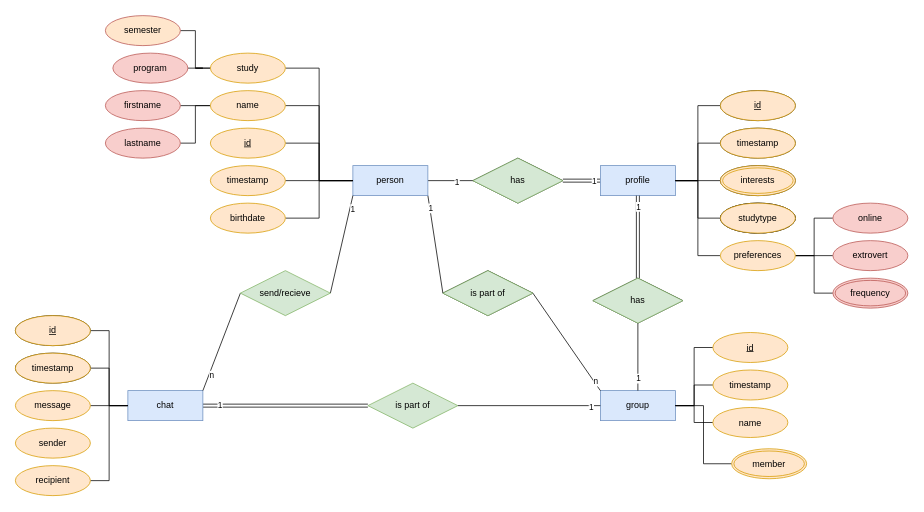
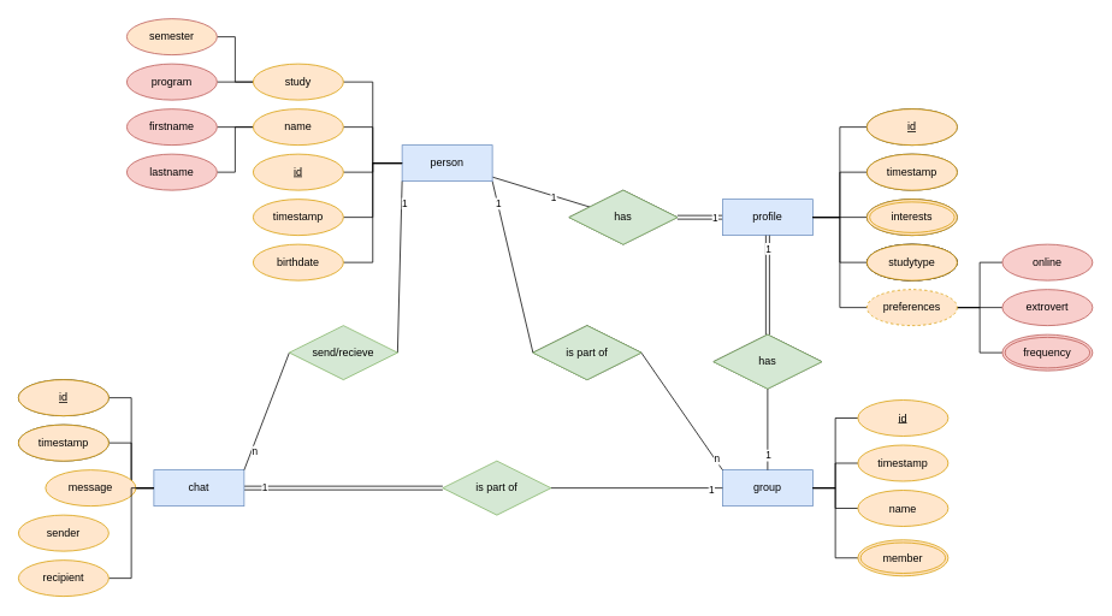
  <mxCell id="0" />
  <mxCell id="1" parent="0" />
  <mxCell id="2" style="edgeStyle=none;rounded=0;orthogonalLoop=1;jettySize=auto;html=1;endArrow=none;endFill=0;" edge="1" parent="1" source="6" target="13"><mxGeometry relative="1" as="geometry" /></mxCell>
  <mxCell id="3" value="1" style="edgeLabel;html=1;align=center;verticalAlign=middle;resizable=0;points=[];" vertex="1" connectable="0" parent="2"><mxGeometry x="0.257" y="-1" relative="1" as="geometry"><mxPoint as="offset" /></mxGeometry></mxCell>
  <mxCell id="4" style="rounded=0;orthogonalLoop=1;jettySize=auto;html=1;exitX=1;exitY=1;exitDx=0;exitDy=0;entryX=0;entryY=0.5;entryDx=0;entryDy=0;endArrow=none;endFill=0;" edge="1" parent="1" source="6" target="38"><mxGeometry relative="1" as="geometry" /></mxCell>
  <mxCell id="5" value="1" style="edgeLabel;html=1;align=center;verticalAlign=middle;resizable=0;points=[];" vertex="1" connectable="0" parent="4"><mxGeometry x="-0.746" y="1" relative="1" as="geometry"><mxPoint as="offset" /></mxGeometry></mxCell>
- <mxCell id="6" value="person" style="whiteSpace=wrap;html=1;align=center;fillColor=#dae8fc;strokeColor=#6c8ebf;" vertex="1" parent="1"><mxGeometry x="470" y="220" width="100" height="40" as="geometry" /></mxCell>
+ <mxCell id="6" value="person" style="whiteSpace=wrap;html=1;align=center;fillColor=#dae8fc;strokeColor=#6c8ebf;" vertex="1" parent="1"><mxGeometry x="445" y="160" width="100" height="40" as="geometry" /></mxCell>
  <mxCell id="7" style="edgeStyle=orthogonalEdgeStyle;rounded=0;orthogonalLoop=1;jettySize=auto;html=1;entryX=0;entryY=0.5;entryDx=0;entryDy=0;endArrow=none;endFill=0;" edge="1" parent="1" source="8" target="6"><mxGeometry relative="1" as="geometry" /></mxCell>
  <mxCell id="8" value="id" style="ellipse;whiteSpace=wrap;html=1;align=center;fontStyle=4;fillColor=#ffe6cc;strokeColor=#d79b00;" vertex="1" parent="1"><mxGeometry x="280" y="170" width="100" height="40" as="geometry" /></mxCell>
  <mxCell id="9" style="edgeStyle=orthogonalEdgeStyle;rounded=0;orthogonalLoop=1;jettySize=auto;html=1;entryX=0;entryY=0.5;entryDx=0;entryDy=0;endArrow=none;endFill=0;" edge="1" parent="1" source="10" target="17"><mxGeometry relative="1" as="geometry" /></mxCell>
  <mxCell id="10" value="firstname" style="ellipse;whiteSpace=wrap;html=1;align=center;fillColor=#f8cecc;strokeColor=#b85450;" vertex="1" parent="1"><mxGeometry x="140" y="120" width="100" height="40" as="geometry" /></mxCell>
  <mxCell id="11" style="edgeStyle=none;rounded=0;orthogonalLoop=1;jettySize=auto;html=1;entryX=0;entryY=0.5;entryDx=0;entryDy=0;endArrow=none;endFill=0;shape=link;" edge="1" parent="1" source="13" target="23"><mxGeometry relative="1" as="geometry" /></mxCell>
  <mxCell id="12" value="1" style="edgeLabel;html=1;align=center;verticalAlign=middle;resizable=0;points=[];" vertex="1" connectable="0" parent="11"><mxGeometry x="0.646" relative="1" as="geometry"><mxPoint as="offset" /></mxGeometry></mxCell>
  <mxCell id="13" value="has" style="shape=rhombus;perimeter=rhombusPerimeter;whiteSpace=wrap;html=1;align=center;" vertex="1" parent="1"><mxGeometry x="630" y="210" width="120" height="60" as="geometry" /></mxCell>
  <mxCell id="14" style="edgeStyle=orthogonalEdgeStyle;rounded=0;orthogonalLoop=1;jettySize=auto;html=1;entryX=0;entryY=0.5;entryDx=0;entryDy=0;endArrow=none;endFill=0;" edge="1" parent="1" source="15" target="17"><mxGeometry relative="1" as="geometry" /></mxCell>
  <mxCell id="15" value="lastname" style="ellipse;whiteSpace=wrap;html=1;align=center;fillColor=#f8cecc;strokeColor=#b85450;" vertex="1" parent="1"><mxGeometry x="140" y="170" width="100" height="40" as="geometry" /></mxCell>
  <mxCell id="16" style="edgeStyle=orthogonalEdgeStyle;rounded=0;orthogonalLoop=1;jettySize=auto;html=1;entryX=0;entryY=0.5;entryDx=0;entryDy=0;endArrow=none;endFill=0;" edge="1" parent="1" source="17" target="6"><mxGeometry relative="1" as="geometry" /></mxCell>
  <mxCell id="17" value="name" style="ellipse;whiteSpace=wrap;html=1;align=center;fillColor=#ffe6cc;strokeColor=#d79b00;" vertex="1" parent="1"><mxGeometry x="280" y="120" width="100" height="40" as="geometry" /></mxCell>
  <mxCell id="18" style="edgeStyle=orthogonalEdgeStyle;rounded=0;orthogonalLoop=1;jettySize=auto;html=1;endArrow=none;endFill=0;" edge="1" parent="1"><mxGeometry relative="1" as="geometry"><mxPoint x="160" y="280.029" as="sourcePoint" /></mxGeometry></mxCell>
  <mxCell id="19" style="edgeStyle=orthogonalEdgeStyle;rounded=0;orthogonalLoop=1;jettySize=auto;html=1;entryX=0;entryY=0.5;entryDx=0;entryDy=0;endArrow=none;endFill=0;" edge="1" parent="1"><mxGeometry relative="1" as="geometry"><mxPoint x="160" y="330.029" as="sourcePoint" /></mxGeometry></mxCell>
  <mxCell id="20" style="edgeStyle=orthogonalEdgeStyle;rounded=0;orthogonalLoop=1;jettySize=auto;html=1;entryX=0;entryY=0.5;entryDx=0;entryDy=0;endArrow=none;endFill=0;exitX=1;exitY=0.5;exitDx=0;exitDy=0;" edge="1" parent="1" source="75" target="6"><mxGeometry relative="1" as="geometry"><mxPoint x="380" y="240" as="sourcePoint" /></mxGeometry></mxCell>
  <mxCell id="21" style="edgeStyle=orthogonalEdgeStyle;rounded=0;orthogonalLoop=1;jettySize=auto;html=1;entryX=0;entryY=0.5;entryDx=0;entryDy=0;endArrow=none;endFill=0;" edge="1" parent="1" source="22" target="6"><mxGeometry relative="1" as="geometry" /></mxCell>
  <mxCell id="22" value="timestamp" style="ellipse;whiteSpace=wrap;html=1;align=center;fillColor=#ffe6cc;strokeColor=#d79b00;" vertex="1" parent="1"><mxGeometry x="280" y="220" width="100" height="40" as="geometry" /></mxCell>
  <mxCell id="23" value="profile" style="whiteSpace=wrap;html=1;align=center;fillColor=#dae8fc;strokeColor=#6c8ebf;" vertex="1" parent="1"><mxGeometry x="800" y="220" width="100" height="40" as="geometry" /></mxCell>
  <mxCell id="24" style="edgeStyle=orthogonalEdgeStyle;rounded=0;orthogonalLoop=1;jettySize=auto;html=1;entryX=1;entryY=0.5;entryDx=0;entryDy=0;endArrow=none;endFill=0;" edge="1" parent="1" source="25" target="23"><mxGeometry relative="1" as="geometry" /></mxCell>
  <mxCell id="25" value="id" style="ellipse;whiteSpace=wrap;html=1;align=center;fontStyle=4;" vertex="1" parent="1"><mxGeometry x="960" y="120" width="100" height="40" as="geometry" /></mxCell>
  <mxCell id="26" value="studytype" style="ellipse;whiteSpace=wrap;html=1;align=center;" vertex="1" parent="1"><mxGeometry x="960" y="270" width="100" height="40" as="geometry" /></mxCell>
  <mxCell id="27" style="edgeStyle=orthogonalEdgeStyle;rounded=0;orthogonalLoop=1;jettySize=auto;html=1;entryX=1;entryY=0.5;entryDx=0;entryDy=0;endArrow=none;endFill=0;exitX=0;exitY=0.5;exitDx=0;exitDy=0;" edge="1" parent="1" source="76" target="23"><mxGeometry relative="1" as="geometry"><mxPoint x="960" y="250.029" as="sourcePoint" /></mxGeometry></mxCell>
  <mxCell id="28" style="edgeStyle=orthogonalEdgeStyle;rounded=0;orthogonalLoop=1;jettySize=auto;html=1;entryX=1;entryY=0.5;entryDx=0;entryDy=0;endArrow=none;endFill=0;" edge="1" parent="1" source="29" target="23"><mxGeometry relative="1" as="geometry" /></mxCell>
  <mxCell id="29" value="timestamp" style="ellipse;whiteSpace=wrap;html=1;align=center;" vertex="1" parent="1"><mxGeometry x="960" y="170" width="100" height="40" as="geometry" /></mxCell>
  <mxCell id="30" style="edgeStyle=orthogonalEdgeStyle;rounded=0;orthogonalLoop=1;jettySize=auto;html=1;entryX=1;entryY=0.5;entryDx=0;entryDy=0;endArrow=none;endFill=0;" edge="1" parent="1" source="31" target="67"><mxGeometry relative="1" as="geometry" /></mxCell>
  <mxCell id="31" value="online" style="ellipse;whiteSpace=wrap;html=1;align=center;fillColor=#f8cecc;strokeColor=#b85450;" vertex="1" parent="1"><mxGeometry x="1110" y="270" width="100" height="40" as="geometry" /></mxCell>
  <mxCell id="32" style="edgeStyle=orthogonalEdgeStyle;rounded=0;orthogonalLoop=1;jettySize=auto;html=1;entryX=1;entryY=0.5;entryDx=0;entryDy=0;endArrow=none;endFill=0;exitX=0;exitY=0.5;exitDx=0;exitDy=0;" edge="1" parent="1" source="78" target="67"><mxGeometry relative="1" as="geometry"><mxPoint x="1140" y="390.029" as="sourcePoint" /></mxGeometry></mxCell>
  <mxCell id="33" style="edgeStyle=orthogonalEdgeStyle;rounded=0;orthogonalLoop=1;jettySize=auto;html=1;entryX=1;entryY=0.5;entryDx=0;entryDy=0;endArrow=none;endFill=0;" edge="1" parent="1" source="34" target="67"><mxGeometry relative="1" as="geometry" /></mxCell>
  <mxCell id="34" value="extrovert" style="ellipse;whiteSpace=wrap;html=1;align=center;fillColor=#f8cecc;strokeColor=#b85450;" vertex="1" parent="1"><mxGeometry x="1110" y="320" width="100" height="40" as="geometry" /></mxCell>
  <mxCell id="35" value="group" style="whiteSpace=wrap;html=1;align=center;fillColor=#dae8fc;strokeColor=#6c8ebf;" vertex="1" parent="1"><mxGeometry x="800" y="520" width="100" height="40" as="geometry" /></mxCell>
  <mxCell id="36" style="edgeStyle=none;rounded=0;orthogonalLoop=1;jettySize=auto;html=1;entryX=0;entryY=0;entryDx=0;entryDy=0;endArrow=none;endFill=0;exitX=1;exitY=0.5;exitDx=0;exitDy=0;" edge="1" parent="1" source="38" target="35"><mxGeometry relative="1" as="geometry" /></mxCell>
  <mxCell id="37" value="n" style="edgeLabel;html=1;align=center;verticalAlign=middle;resizable=0;points=[];" vertex="1" connectable="0" parent="36"><mxGeometry x="0.821" y="2" relative="1" as="geometry"><mxPoint as="offset" /></mxGeometry></mxCell>
  <mxCell id="38" value="is part of" style="shape=rhombus;perimeter=rhombusPerimeter;whiteSpace=wrap;html=1;align=center;" vertex="1" parent="1"><mxGeometry x="590" y="360" width="120" height="60" as="geometry" /></mxCell>
  <mxCell id="39" style="edgeStyle=orthogonalEdgeStyle;rounded=0;orthogonalLoop=1;jettySize=auto;html=1;entryX=1;entryY=0.5;entryDx=0;entryDy=0;endArrow=none;endFill=0;" edge="1" parent="1" source="40" target="35"><mxGeometry relative="1" as="geometry" /></mxCell>
  <mxCell id="40" value="id" style="ellipse;whiteSpace=wrap;html=1;align=center;fontStyle=4;fillColor=#ffe6cc;strokeColor=#d79b00;" vertex="1" parent="1"><mxGeometry x="950" y="442.5" width="100" height="40" as="geometry" /></mxCell>
  <mxCell id="41" style="edgeStyle=orthogonalEdgeStyle;rounded=0;orthogonalLoop=1;jettySize=auto;html=1;entryX=1;entryY=0.5;entryDx=0;entryDy=0;endArrow=none;endFill=0;" edge="1" parent="1" source="42" target="35"><mxGeometry relative="1" as="geometry" /></mxCell>
  <mxCell id="42" value="timestamp" style="ellipse;whiteSpace=wrap;html=1;align=center;fillColor=#ffe6cc;strokeColor=#d79b00;" vertex="1" parent="1"><mxGeometry x="950" y="492.5" width="100" height="40" as="geometry" /></mxCell>
  <mxCell id="43" style="edgeStyle=orthogonalEdgeStyle;rounded=0;orthogonalLoop=1;jettySize=auto;html=1;entryX=1;entryY=0.5;entryDx=0;entryDy=0;endArrow=none;endFill=0;" edge="1" parent="1" source="44" target="35"><mxGeometry relative="1" as="geometry" /></mxCell>
  <mxCell id="44" value="name" style="ellipse;whiteSpace=wrap;html=1;align=center;fillColor=#ffe6cc;strokeColor=#d79b00;" vertex="1" parent="1"><mxGeometry x="950" y="542.5" width="100" height="40" as="geometry" /></mxCell>
  <mxCell id="45" style="edgeStyle=orthogonalEdgeStyle;rounded=0;orthogonalLoop=1;jettySize=auto;html=1;entryX=1;entryY=0.5;entryDx=0;entryDy=0;endArrow=none;endFill=0;exitX=0;exitY=0.5;exitDx=0;exitDy=0;" edge="1" parent="1" source="77" target="35"><mxGeometry relative="1" as="geometry"><mxPoint x="960" y="615" as="sourcePoint" /></mxGeometry></mxCell>
  <mxCell id="46" style="edgeStyle=orthogonalEdgeStyle;rounded=0;orthogonalLoop=1;jettySize=auto;html=1;entryX=0;entryY=0.5;entryDx=0;entryDy=0;endArrow=none;endFill=0;shape=link;" edge="1" parent="1" source="48" target="60"><mxGeometry relative="1" as="geometry" /></mxCell>
  <mxCell id="47" value="1" style="edgeLabel;html=1;align=center;verticalAlign=middle;resizable=0;points=[];" vertex="1" connectable="0" parent="46"><mxGeometry x="-0.8" y="1" relative="1" as="geometry"><mxPoint as="offset" /></mxGeometry></mxCell>
  <mxCell id="48" value="chat" style="whiteSpace=wrap;html=1;align=center;fillColor=#dae8fc;strokeColor=#6c8ebf;" vertex="1" parent="1"><mxGeometry x="170" y="520" width="100" height="40" as="geometry" /></mxCell>
  <mxCell id="49" style="edgeStyle=orthogonalEdgeStyle;rounded=0;orthogonalLoop=1;jettySize=auto;html=1;entryX=0;entryY=0.5;entryDx=0;entryDy=0;endArrow=none;endFill=0;" edge="1" parent="1" source="50" target="48"><mxGeometry relative="1" as="geometry" /></mxCell>
  <mxCell id="50" value="id" style="ellipse;whiteSpace=wrap;html=1;align=center;fontStyle=4;" vertex="1" parent="1"><mxGeometry x="20" y="420" width="100" height="40" as="geometry" /></mxCell>
  <mxCell id="51" style="edgeStyle=orthogonalEdgeStyle;rounded=0;orthogonalLoop=1;jettySize=auto;html=1;entryX=0;entryY=0.5;entryDx=0;entryDy=0;endArrow=none;endFill=0;" edge="1" parent="1" source="52" target="48"><mxGeometry relative="1" as="geometry" /></mxCell>
  <mxCell id="52" value="timestamp" style="ellipse;whiteSpace=wrap;html=1;align=center;" vertex="1" parent="1"><mxGeometry x="20" y="470" width="100" height="40" as="geometry" /></mxCell>
  <mxCell id="53" style="edgeStyle=orthogonalEdgeStyle;rounded=0;orthogonalLoop=1;jettySize=auto;html=1;entryX=0;entryY=0.5;entryDx=0;entryDy=0;endArrow=none;endFill=0;" edge="1" parent="1" source="54" target="48"><mxGeometry relative="1" as="geometry" /></mxCell>
- <mxCell id="54" value="message" style="ellipse;whiteSpace=wrap;html=1;align=center;fillColor=#ffe6cc;strokeColor=#d79b00;" vertex="1" parent="1"><mxGeometry x="20" y="520" width="100" height="40" as="geometry" /></mxCell>
+ <mxCell id="54" value="message" style="ellipse;whiteSpace=wrap;html=1;align=center;fillColor=#ffe6cc;strokeColor=#d79b00;" vertex="1" parent="1"><mxGeometry x="50" y="520" width="100" height="40" as="geometry" /></mxCell>
  <mxCell id="55" value="sender" style="ellipse;whiteSpace=wrap;html=1;align=center;fillColor=#ffe6cc;strokeColor=#d79b00;" vertex="1" parent="1"><mxGeometry x="20" y="570" width="100" height="40" as="geometry" /></mxCell>
  <mxCell id="56" style="edgeStyle=orthogonalEdgeStyle;rounded=0;orthogonalLoop=1;jettySize=auto;html=1;entryX=0;entryY=0.5;entryDx=0;entryDy=0;endArrow=none;endFill=0;" edge="1" parent="1" source="57" target="48"><mxGeometry relative="1" as="geometry" /></mxCell>
  <mxCell id="57" value="recipient" style="ellipse;whiteSpace=wrap;html=1;align=center;fillColor=#ffe6cc;strokeColor=#d79b00;" vertex="1" parent="1"><mxGeometry x="20" y="620" width="100" height="40" as="geometry" /></mxCell>
  <mxCell id="58" style="edgeStyle=none;rounded=0;orthogonalLoop=1;jettySize=auto;html=1;entryX=0;entryY=0.5;entryDx=0;entryDy=0;endArrow=none;endFill=0;exitX=1;exitY=0.5;exitDx=0;exitDy=0;" edge="1" parent="1" source="60" target="35"><mxGeometry relative="1" as="geometry" /></mxCell>
  <mxCell id="59" value="1" style="edgeLabel;html=1;align=center;verticalAlign=middle;resizable=0;points=[];" vertex="1" connectable="0" parent="58"><mxGeometry x="0.863" y="-1" relative="1" as="geometry"><mxPoint as="offset" /></mxGeometry></mxCell>
  <mxCell id="60" value="is part of" style="shape=rhombus;perimeter=rhombusPerimeter;whiteSpace=wrap;html=1;align=center;fillColor=#d5e8d4;strokeColor=#82b366;" vertex="1" parent="1"><mxGeometry x="490" y="510" width="120" height="60" as="geometry" /></mxCell>
  <mxCell id="61" style="edgeStyle=none;rounded=0;orthogonalLoop=1;jettySize=auto;html=1;entryX=0;entryY=1;entryDx=0;entryDy=0;endArrow=none;endFill=0;exitX=1;exitY=0.5;exitDx=0;exitDy=0;" edge="1" parent="1" source="65" target="6"><mxGeometry relative="1" as="geometry" /></mxCell>
  <mxCell id="62" value="1" style="edgeLabel;html=1;align=center;verticalAlign=middle;resizable=0;points=[];" vertex="1" connectable="0" parent="61"><mxGeometry x="0.745" y="-3" relative="1" as="geometry"><mxPoint as="offset" /></mxGeometry></mxCell>
  <mxCell id="63" style="edgeStyle=none;rounded=0;orthogonalLoop=1;jettySize=auto;html=1;entryX=1;entryY=0;entryDx=0;entryDy=0;endArrow=none;endFill=0;exitX=0;exitY=0.5;exitDx=0;exitDy=0;" edge="1" parent="1" source="65" target="48"><mxGeometry relative="1" as="geometry" /></mxCell>
  <mxCell id="64" value="n" style="edgeLabel;html=1;align=center;verticalAlign=middle;resizable=0;points=[];" vertex="1" connectable="0" parent="63"><mxGeometry x="0.659" y="3" relative="1" as="geometry"><mxPoint as="offset" /></mxGeometry></mxCell>
  <mxCell id="65" value="send/recieve" style="shape=rhombus;perimeter=rhombusPerimeter;whiteSpace=wrap;html=1;align=center;rotation=0;fillColor=#d5e8d4;strokeColor=#82b366;" vertex="1" parent="1"><mxGeometry x="320" y="360" width="120" height="60" as="geometry" /></mxCell>
  <mxCell id="66" style="edgeStyle=orthogonalEdgeStyle;rounded=0;orthogonalLoop=1;jettySize=auto;html=1;entryX=1;entryY=0.5;entryDx=0;entryDy=0;endArrow=none;endFill=0;" edge="1" parent="1" source="67" target="23"><mxGeometry relative="1" as="geometry" /></mxCell>
- <mxCell id="67" value="preferences" style="ellipse;whiteSpace=wrap;html=1;align=center;fillColor=#ffe6cc;strokeColor=#d79b00;" vertex="1" parent="1"><mxGeometry x="960" y="320" width="100" height="40" as="geometry" /></mxCell>
+ <mxCell id="67" value="preferences" style="ellipse;whiteSpace=wrap;html=1;align=center;fillColor=#ffe6cc;strokeColor=#d79b00;dashed=1;" vertex="1" parent="1"><mxGeometry x="960" y="320" width="100" height="40" as="geometry" /></mxCell>
  <mxCell id="68" style="edgeStyle=orthogonalEdgeStyle;rounded=0;orthogonalLoop=1;jettySize=auto;html=1;entryX=1;entryY=0.5;entryDx=0;entryDy=0;endArrow=none;endFill=0;" edge="1" parent="1" source="69" target="23"><mxGeometry relative="1" as="geometry" /></mxCell>
  <mxCell id="69" value="studytype" style="ellipse;whiteSpace=wrap;html=1;align=center;" vertex="1" parent="1"><mxGeometry x="960" y="270" width="100" height="40" as="geometry" /></mxCell>
  <mxCell id="70" style="edgeStyle=none;rounded=0;orthogonalLoop=1;jettySize=auto;html=1;entryX=0.5;entryY=0;entryDx=0;entryDy=0;endArrow=none;endFill=0;" edge="1" parent="1" source="74" target="35"><mxGeometry relative="1" as="geometry" /></mxCell>
  <mxCell id="71" value="1" style="edgeLabel;html=1;align=center;verticalAlign=middle;resizable=0;points=[];" vertex="1" connectable="0" parent="70"><mxGeometry x="0.622" relative="1" as="geometry"><mxPoint as="offset" /></mxGeometry></mxCell>
  <mxCell id="72" style="edgeStyle=none;rounded=0;orthogonalLoop=1;jettySize=auto;html=1;endArrow=none;endFill=0;shape=link;" edge="1" parent="1" source="74" target="23"><mxGeometry relative="1" as="geometry" /></mxCell>
  <mxCell id="73" value="1" style="edgeLabel;html=1;align=center;verticalAlign=middle;resizable=0;points=[];" vertex="1" connectable="0" parent="72"><mxGeometry x="0.749" relative="1" as="geometry"><mxPoint as="offset" /></mxGeometry></mxCell>
  <mxCell id="74" value="has" style="shape=rhombus;perimeter=rhombusPerimeter;whiteSpace=wrap;html=1;align=center;" vertex="1" parent="1"><mxGeometry x="790" y="370" width="120" height="60" as="geometry" /></mxCell>
  <mxCell id="75" value="birthdate" style="ellipse;whiteSpace=wrap;html=1;align=center;fillColor=#ffe6cc;strokeColor=#d79b00;" vertex="1" parent="1"><mxGeometry x="280" y="270" width="100" height="40" as="geometry" /></mxCell>
  <mxCell id="76" value="interests" style="ellipse;shape=doubleEllipse;margin=3;whiteSpace=wrap;html=1;align=center;" vertex="1" parent="1"><mxGeometry x="960" y="220" width="100" height="40" as="geometry" /></mxCell>
- <mxCell id="77" value="member" style="ellipse;shape=doubleEllipse;margin=3;whiteSpace=wrap;html=1;align=center;fillColor=#ffe6cc;strokeColor=#d79b00;" vertex="1" parent="1"><mxGeometry x="975" y="597.5" width="100" height="40" as="geometry" /></mxCell>
+ <mxCell id="77" value="member" style="ellipse;shape=doubleEllipse;margin=3;whiteSpace=wrap;html=1;align=center;fillColor=#ffe6cc;strokeColor=#d79b00;" vertex="1" parent="1"><mxGeometry x="950" y="597.5" width="100" height="40" as="geometry" /></mxCell>
  <mxCell id="78" value="frequency" style="ellipse;shape=doubleEllipse;margin=3;whiteSpace=wrap;html=1;align=center;fillColor=#f8cecc;strokeColor=#b85450;" vertex="1" parent="1"><mxGeometry x="1110" y="370" width="100" height="40" as="geometry" /></mxCell>
  <mxCell id="79" style="edgeStyle=orthogonalEdgeStyle;rounded=0;orthogonalLoop=1;jettySize=auto;html=1;entryX=0;entryY=0.5;entryDx=0;entryDy=0;endArrow=none;endFill=0;" edge="1" parent="1" source="80" target="84"><mxGeometry relative="1" as="geometry" /></mxCell>
  <mxCell id="80" value="semester" style="ellipse;whiteSpace=wrap;html=1;align=center;fillColor=#ffe6cc;strokeColor=#b85450;" vertex="1" parent="1"><mxGeometry x="140" y="20" width="100" height="40" as="geometry" /></mxCell>
  <mxCell id="81" style="edgeStyle=orthogonalEdgeStyle;rounded=0;orthogonalLoop=1;jettySize=auto;html=1;entryX=0;entryY=0.5;entryDx=0;entryDy=0;endArrow=none;endFill=0;" edge="1" parent="1" source="82" target="84"><mxGeometry relative="1" as="geometry" /></mxCell>
- <mxCell id="82" value="program" style="ellipse;whiteSpace=wrap;html=1;align=center;fillColor=#f8cecc;strokeColor=#b85450;" vertex="1" parent="1"><mxGeometry x="150" y="70" width="100" height="40" as="geometry" /></mxCell>
+ <mxCell id="82" value="program" style="ellipse;whiteSpace=wrap;html=1;align=center;fillColor=#f8cecc;strokeColor=#b85450;" vertex="1" parent="1"><mxGeometry x="140" y="70" width="100" height="40" as="geometry" /></mxCell>
  <mxCell id="83" style="edgeStyle=orthogonalEdgeStyle;rounded=0;orthogonalLoop=1;jettySize=auto;html=1;entryX=0;entryY=0.5;entryDx=0;entryDy=0;endArrow=none;endFill=0;" edge="1" parent="1" source="84" target="6"><mxGeometry relative="1" as="geometry" /></mxCell>
  <mxCell id="84" value="study" style="ellipse;whiteSpace=wrap;html=1;align=center;fillColor=#ffe6cc;strokeColor=#d79b00;" vertex="1" parent="1"><mxGeometry x="280" y="70" width="100" height="40" as="geometry" /></mxCell>
  <mxCell id="85" value="id" style="ellipse;whiteSpace=wrap;html=1;align=center;fontStyle=4;fillColor=#ffe6cc;strokeColor=#d79b00;" vertex="1" parent="1"><mxGeometry x="20" y="420" width="100" height="40" as="geometry" /></mxCell>
  <mxCell id="86" value="timestamp" style="ellipse;whiteSpace=wrap;html=1;align=center;fillColor=#ffe6cc;strokeColor=#d79b00;" vertex="1" parent="1"><mxGeometry x="20" y="470" width="100" height="40" as="geometry" /></mxCell>
  <mxCell id="87" value="studytype" style="ellipse;whiteSpace=wrap;html=1;align=center;fillColor=#ffe6cc;strokeColor=#d79b00;" vertex="1" parent="1"><mxGeometry x="960" y="270" width="100" height="40" as="geometry" /></mxCell>
  <mxCell id="88" value="interests" style="ellipse;shape=doubleEllipse;margin=3;whiteSpace=wrap;html=1;align=center;fillColor=#ffe6cc;strokeColor=#d79b00;" vertex="1" parent="1"><mxGeometry x="960" y="220" width="100" height="40" as="geometry" /></mxCell>
  <mxCell id="89" value="timestamp" style="ellipse;whiteSpace=wrap;html=1;align=center;fillColor=#ffe6cc;strokeColor=#d79b00;" vertex="1" parent="1"><mxGeometry x="960" y="170" width="100" height="40" as="geometry" /></mxCell>
  <mxCell id="90" value="id" style="ellipse;whiteSpace=wrap;html=1;align=center;fontStyle=4;fillColor=#ffe6cc;strokeColor=#d79b00;" vertex="1" parent="1"><mxGeometry x="960" y="120" width="100" height="40" as="geometry" /></mxCell>
  <mxCell id="91" value="has" style="shape=rhombus;perimeter=rhombusPerimeter;whiteSpace=wrap;html=1;align=center;fillColor=#d5e8d4;strokeColor=#82b366;" vertex="1" parent="1"><mxGeometry x="630" y="210" width="120" height="60" as="geometry" /></mxCell>
  <mxCell id="92" value="has" style="shape=rhombus;perimeter=rhombusPerimeter;whiteSpace=wrap;html=1;align=center;fillColor=#d5e8d4;strokeColor=#82b366;" vertex="1" parent="1"><mxGeometry x="790" y="370" width="120" height="60" as="geometry" /></mxCell>
  <mxCell id="93" value="is part of" style="shape=rhombus;perimeter=rhombusPerimeter;whiteSpace=wrap;html=1;align=center;fillColor=#d5e8d4;strokeColor=#82b366;" vertex="1" parent="1"><mxGeometry x="590" y="360" width="120" height="60" as="geometry" /></mxCell>
